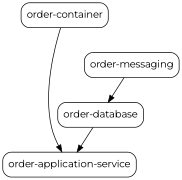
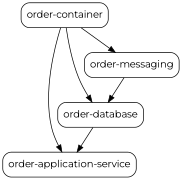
  digraph {
    fontname=Montserrat
    node [fontname=Montserrat fontsize=14 shape=box style=rounded]
    edge [fontname=Montserrat fontsize=10]
    n1 [label=<order-application-service>]
    n2 [label=<order-database>]
    n3 [label=<order-messaging>]
    n4 [label=<order-container>]
    n2 -> n1
    n3 -> n2
    n4 -> n1
+   n4 -> n2
+   n4 -> n3
  }
